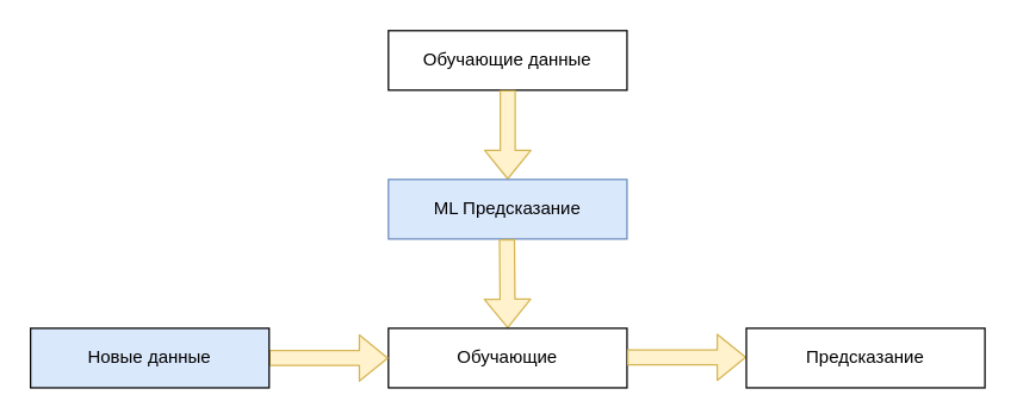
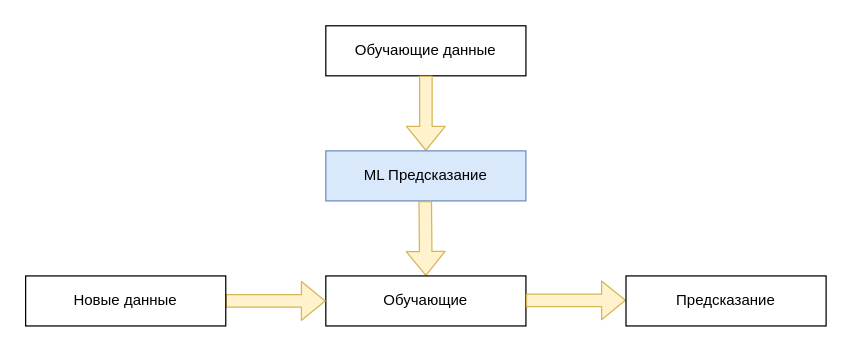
  <mxCell id="0" />
  <mxCell id="1" parent="0" />
  <mxCell id="2" value="" style="rounded=0;whiteSpace=wrap;html=1;" vertex="1" parent="1"><mxGeometry x="260" y="20" width="160" height="40" as="geometry" /></mxCell>
  <mxCell id="3" value="" style="shape=flexArrow;endArrow=classic;html=1;fillColor=#fff2cc;strokeColor=#d6b656;" edge="1" parent="1"><mxGeometry width="50" height="50" relative="1" as="geometry"><mxPoint x="340" y="60" as="sourcePoint" /><mxPoint x="340" y="120" as="targetPoint" /></mxGeometry></mxCell>
  <mxCell id="4" value="ML Предсказание" style="rounded=0;whiteSpace=wrap;html=1;fillColor=#dae8fc;strokeColor=#6c8ebf;" vertex="1" parent="1"><mxGeometry x="260" y="120" width="160" height="40" as="geometry" /></mxCell>
  <mxCell id="5" value="" style="shape=flexArrow;endArrow=classic;html=1;exitX=0.5;exitY=1;exitDx=0;exitDy=0;fillColor=#fff2cc;strokeColor=#d6b656;" edge="1" parent="1"><mxGeometry width="50" height="50" relative="1" as="geometry"><mxPoint x="339.5" y="160" as="sourcePoint" /><mxPoint x="340" y="220" as="targetPoint" /></mxGeometry></mxCell>
  <mxCell id="6" value="Обучающие" style="rounded=0;whiteSpace=wrap;html=1;" vertex="1" parent="1"><mxGeometry x="260" y="220" width="160" height="40" as="geometry" /></mxCell>
  <mxCell id="7" value="" style="shape=flexArrow;endArrow=classic;html=1;entryX=0;entryY=0.5;entryDx=0;entryDy=0;fillColor=#fff2cc;strokeColor=#d6b656;" edge="1" parent="1" target="6"><mxGeometry width="50" height="50" relative="1" as="geometry"><mxPoint x="180" y="240" as="sourcePoint" /><mxPoint x="200" y="250" as="targetPoint" /></mxGeometry></mxCell>
  <mxCell id="8" value="" style="shape=flexArrow;endArrow=classic;html=1;entryX=0;entryY=0.5;entryDx=0;entryDy=0;fillColor=#fff2cc;strokeColor=#d6b656;" edge="1" parent="1"><mxGeometry width="50" height="50" relative="1" as="geometry"><mxPoint x="420" y="239.5" as="sourcePoint" /><mxPoint x="500" y="239.5" as="targetPoint" /></mxGeometry></mxCell>
- <mxCell id="9" value="Новые данные" style="rounded=0;whiteSpace=wrap;html=1;fillColor=#dae8fc;" vertex="1" parent="1"><mxGeometry x="20" y="220" width="160" height="40" as="geometry" /></mxCell>
+ <mxCell id="9" value="Новые данные" style="rounded=0;whiteSpace=wrap;html=1;" vertex="1" parent="1"><mxGeometry x="20" y="220" width="160" height="40" as="geometry" /></mxCell>
  <mxCell id="10" value="Предсказание" style="rounded=0;whiteSpace=wrap;html=1;" vertex="1" parent="1"><mxGeometry x="500" y="220" width="160" height="40" as="geometry" /></mxCell>
  <mxCell id="11" value="Обучающие данные" style="text;html=1;strokeColor=none;fillColor=none;align=center;verticalAlign=middle;whiteSpace=wrap;rounded=0;" vertex="1" parent="1"><mxGeometry x="270" y="30" width="140" height="20" as="geometry" /></mxCell>
